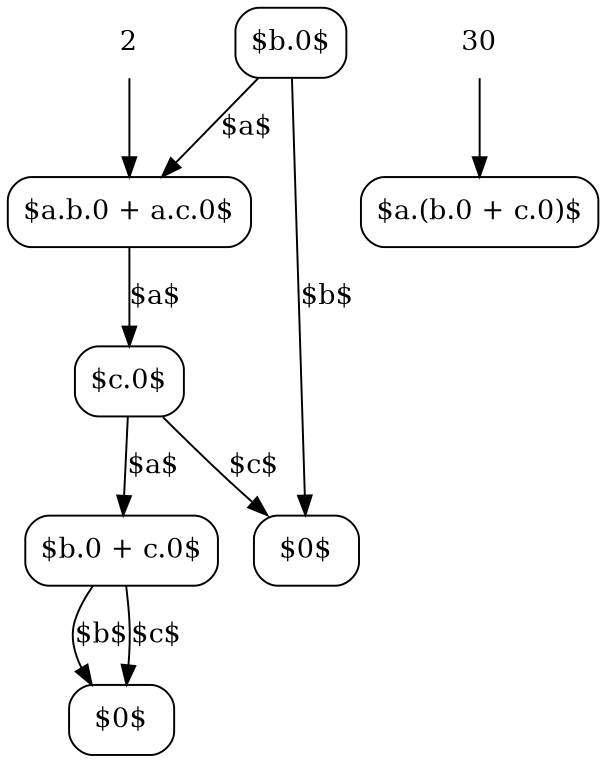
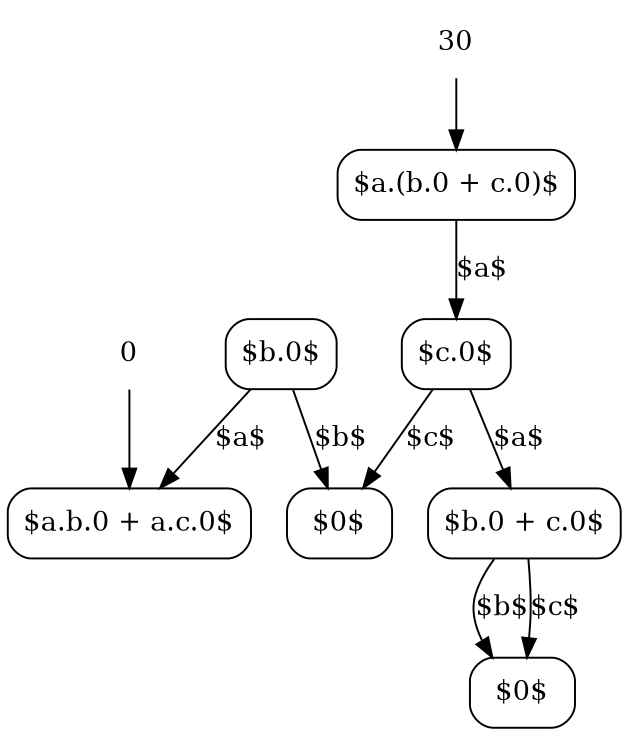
  digraph {
    node [shape=box style=rounded]
-   0 [shape=plaintext label=2 style=""]
+   0 [shape=plaintext style=""]
    n2 [label="$a.b.0 + a.c.0$"]
    n3 [label="$c.0$"]
    n4 [label="$b.0$"]
    n5 [label="$0$"]
    n6 [label="$b.0 + c.0$"]
    n7 [label=30 shape=plaintext style=""]
    n8 [label="$a.(b.0 + c.0)$"]
    n9 [label="$0$"]
    0 -> n2
-   n2 -> n3 [label="$a$"]
+   n8 -> n3 [label="$a$"]
    n3 -> n5 [label="$c$"]
    n3 -> n6 [label="$a$"]
    n4 -> n2 [label="$a$"]
    n4 -> n5 [label="$b$"]
    n6 -> n9 [label="$b$"]
    n6 -> n9 [label="$c$"]
    n7 -> n8
  }
